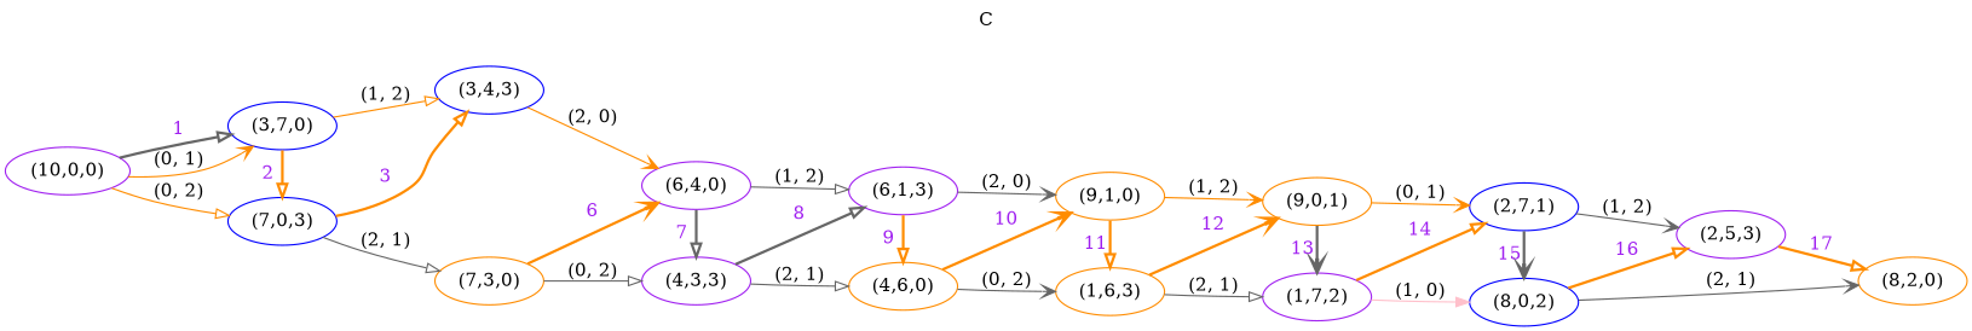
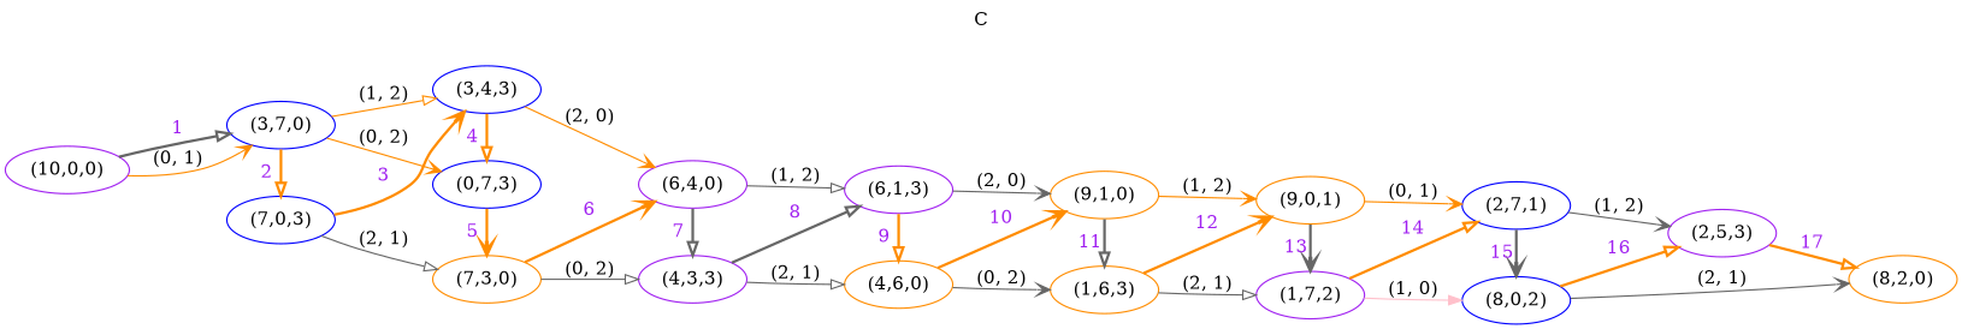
  digraph {
    label=C
    labelloc=t
    rankdir=LR
    node [color=purple]
    edge [arrowhead=onormal color=darkorange]
    n1 [label="(10,0,0)"]
    n2 [color=blue label="(3,7,0)"]
    n3 [color=blue label="(7,0,3)"]
    n4 [color=blue label="(3,4,3)"]
+   n5 [color=blue label="(0,7,3)"]
    n6 [color=darkorange label="(7,3,0)"]
    n7 [label="(6,4,0)"]
    n8 [label="(4,3,3)"]
    n9 [label="(6,1,3)"]
    n10 [color=darkorange label="(4,6,0)"]
    n11 [color=darkorange label="(9,1,0)"]
    n12 [color=darkorange label="(1,6,3)"]
    n13 [color=darkorange label="(9,0,1)"]
    n14 [label="(1,7,2)"]
    n15 [color=blue label="(2,7,1)"]
    n16 [color=blue label="(8,0,2)"]
    n17 [label="(2,5,3)"]
    n18 [color=darkorange label="(8,2,0)"]
    subgraph sub_1 {
      rank=same
      n1
    }
    subgraph sub_2 {
      rank=same
      n2
      n3
    }
    subgraph sub_3 {
      rank=same
      n4
+     n5
      n6
    }
    subgraph sub_4 {
      rank=same
      n7
      n8
    }
    subgraph sub_5 {
      rank=same
      n9
      n10
    }
    subgraph sub_6 {
      rank=same
      n11
      n12
    }
    subgraph sub_7 {
      rank=same
      n13
      n14
    }
    subgraph sub_8 {
      rank=same
      n15
      n16
    }
    n1 -> n2 [arrowhead=vee label="(0, 1)"]
    n1 -> n2 [color=gray40 fontcolor=purple label=1 penwidth=2.0]
-   n1 -> n3 [label="(0, 2)"]
    n2 -> n3 [fontcolor=purple label=2 penwidth=2.0]
    n2 -> n4 [label="(1, 2)"]
-   n3 -> n4 [fontcolor=purple label=3 penwidth=2.0]
+   n2 -> n5 [arrowhead=vee label="(0, 2)"]
+   n3 -> n4 [arrowhead=vee fontcolor=purple label=3 penwidth=2.0]
    n3 -> n6 [color=gray40 label="(2, 1)"]
+   n4 -> n5 [fontcolor=purple label=4 penwidth=2.0]
    n4 -> n7 [arrowhead=vee label="(2, 0)"]
+   n5 -> n6 [arrowhead=vee fontcolor=purple label=5 penwidth=2.0]
    n6 -> n7 [arrowhead=vee fontcolor=purple label=6 penwidth=2.0]
    n6 -> n8 [color=gray40 label="(0, 2)"]
    n7 -> n8 [color=gray40 fontcolor=purple label=7 penwidth=2.0]
    n7 -> n9 [color=gray40 label="(1, 2)"]
    n8 -> n9 [color=gray40 fontcolor=purple label=8 penwidth=2.0]
    n8 -> n10 [color=gray40 label="(2, 1)"]
    n9 -> n10 [fontcolor=purple label=9 penwidth=2.0]
    n9 -> n11 [arrowhead=vee color=gray40 label="(2, 0)"]
    n10 -> n11 [arrowhead=vee fontcolor=purple label=10 penwidth=2.0]
    n10 -> n12 [arrowhead=vee color=gray40 label="(0, 2)"]
-   n11 -> n12 [fontcolor=purple label=11 penwidth=2.0]
+   n11 -> n12 [color=gray40 fontcolor=purple label=11 penwidth=2.0]
    n11 -> n13 [arrowhead=vee label="(1, 2)"]
    n12 -> n13 [arrowhead=vee fontcolor=purple label=12 penwidth=2.0]
    n12 -> n14 [color=gray40 label="(2, 1)"]
    n13 -> n14 [arrowhead=vee color=gray40 fontcolor=purple label=13 penwidth=2.0]
    n13 -> n15 [arrowhead=vee label="(0, 1)"]
    n14 -> n15 [fontcolor=purple label=14 penwidth=2.0]
    n14 -> n16 [color=pink label="(1, 0)" arrowhead=""]
    n15 -> n16 [arrowhead=vee color=gray40 fontcolor=purple label=15 penwidth=2.0]
    n15 -> n17 [arrowhead=vee color=gray40 label="(1, 2)"]
    n16 -> n17 [fontcolor=purple label=16 penwidth=2.0]
    n16 -> n18 [arrowhead=vee color=gray40 label="(2, 1)"]
    n17 -> n18 [fontcolor=purple label=17 penwidth=2.0]
  }
